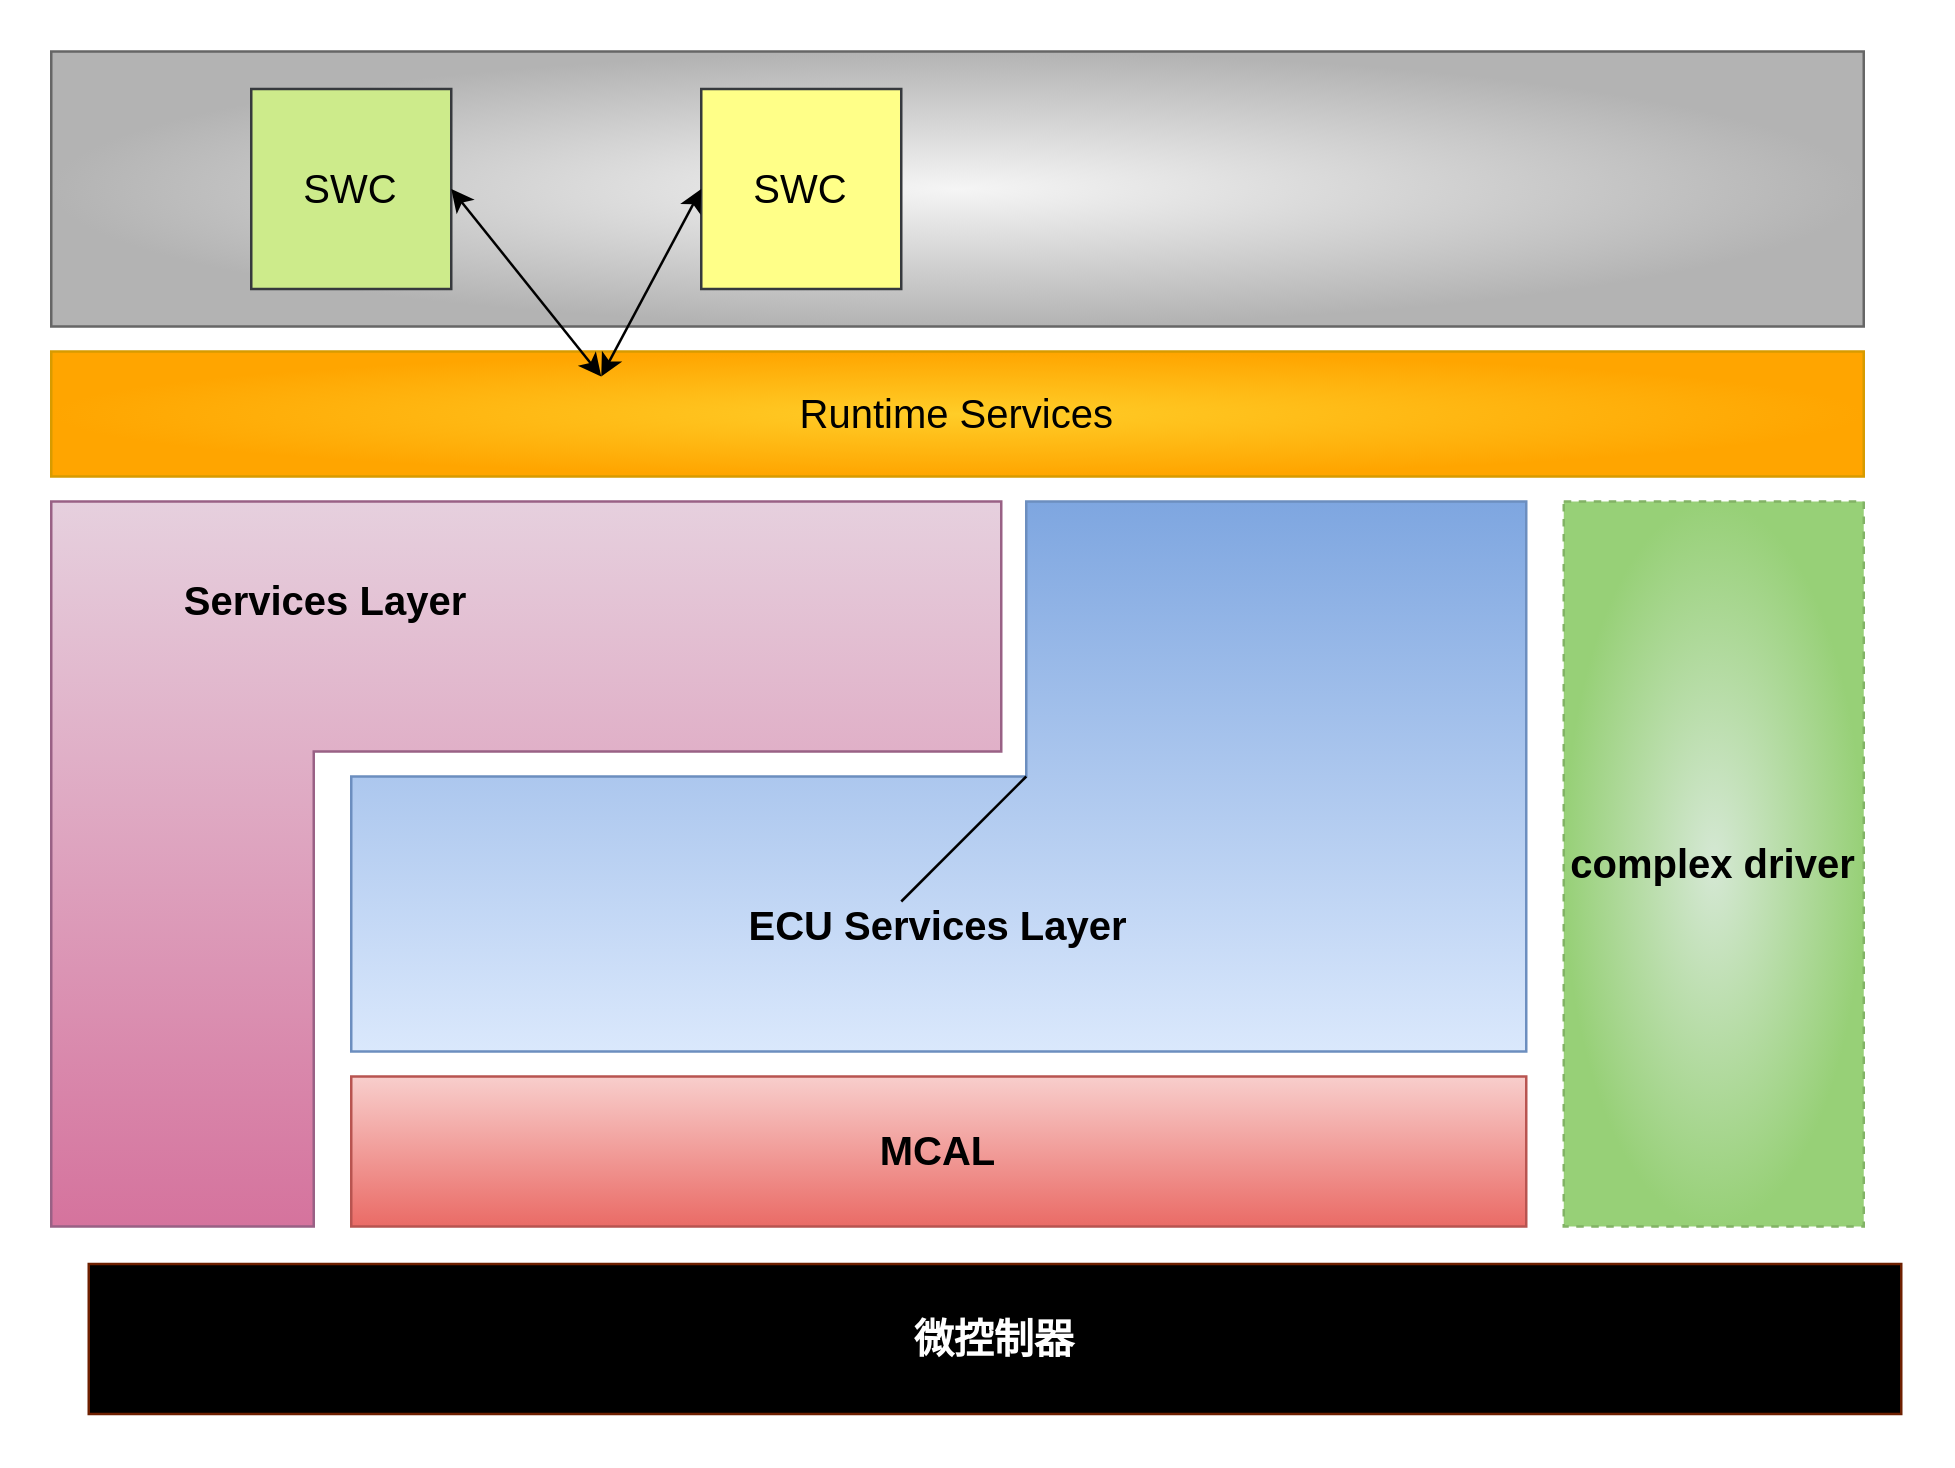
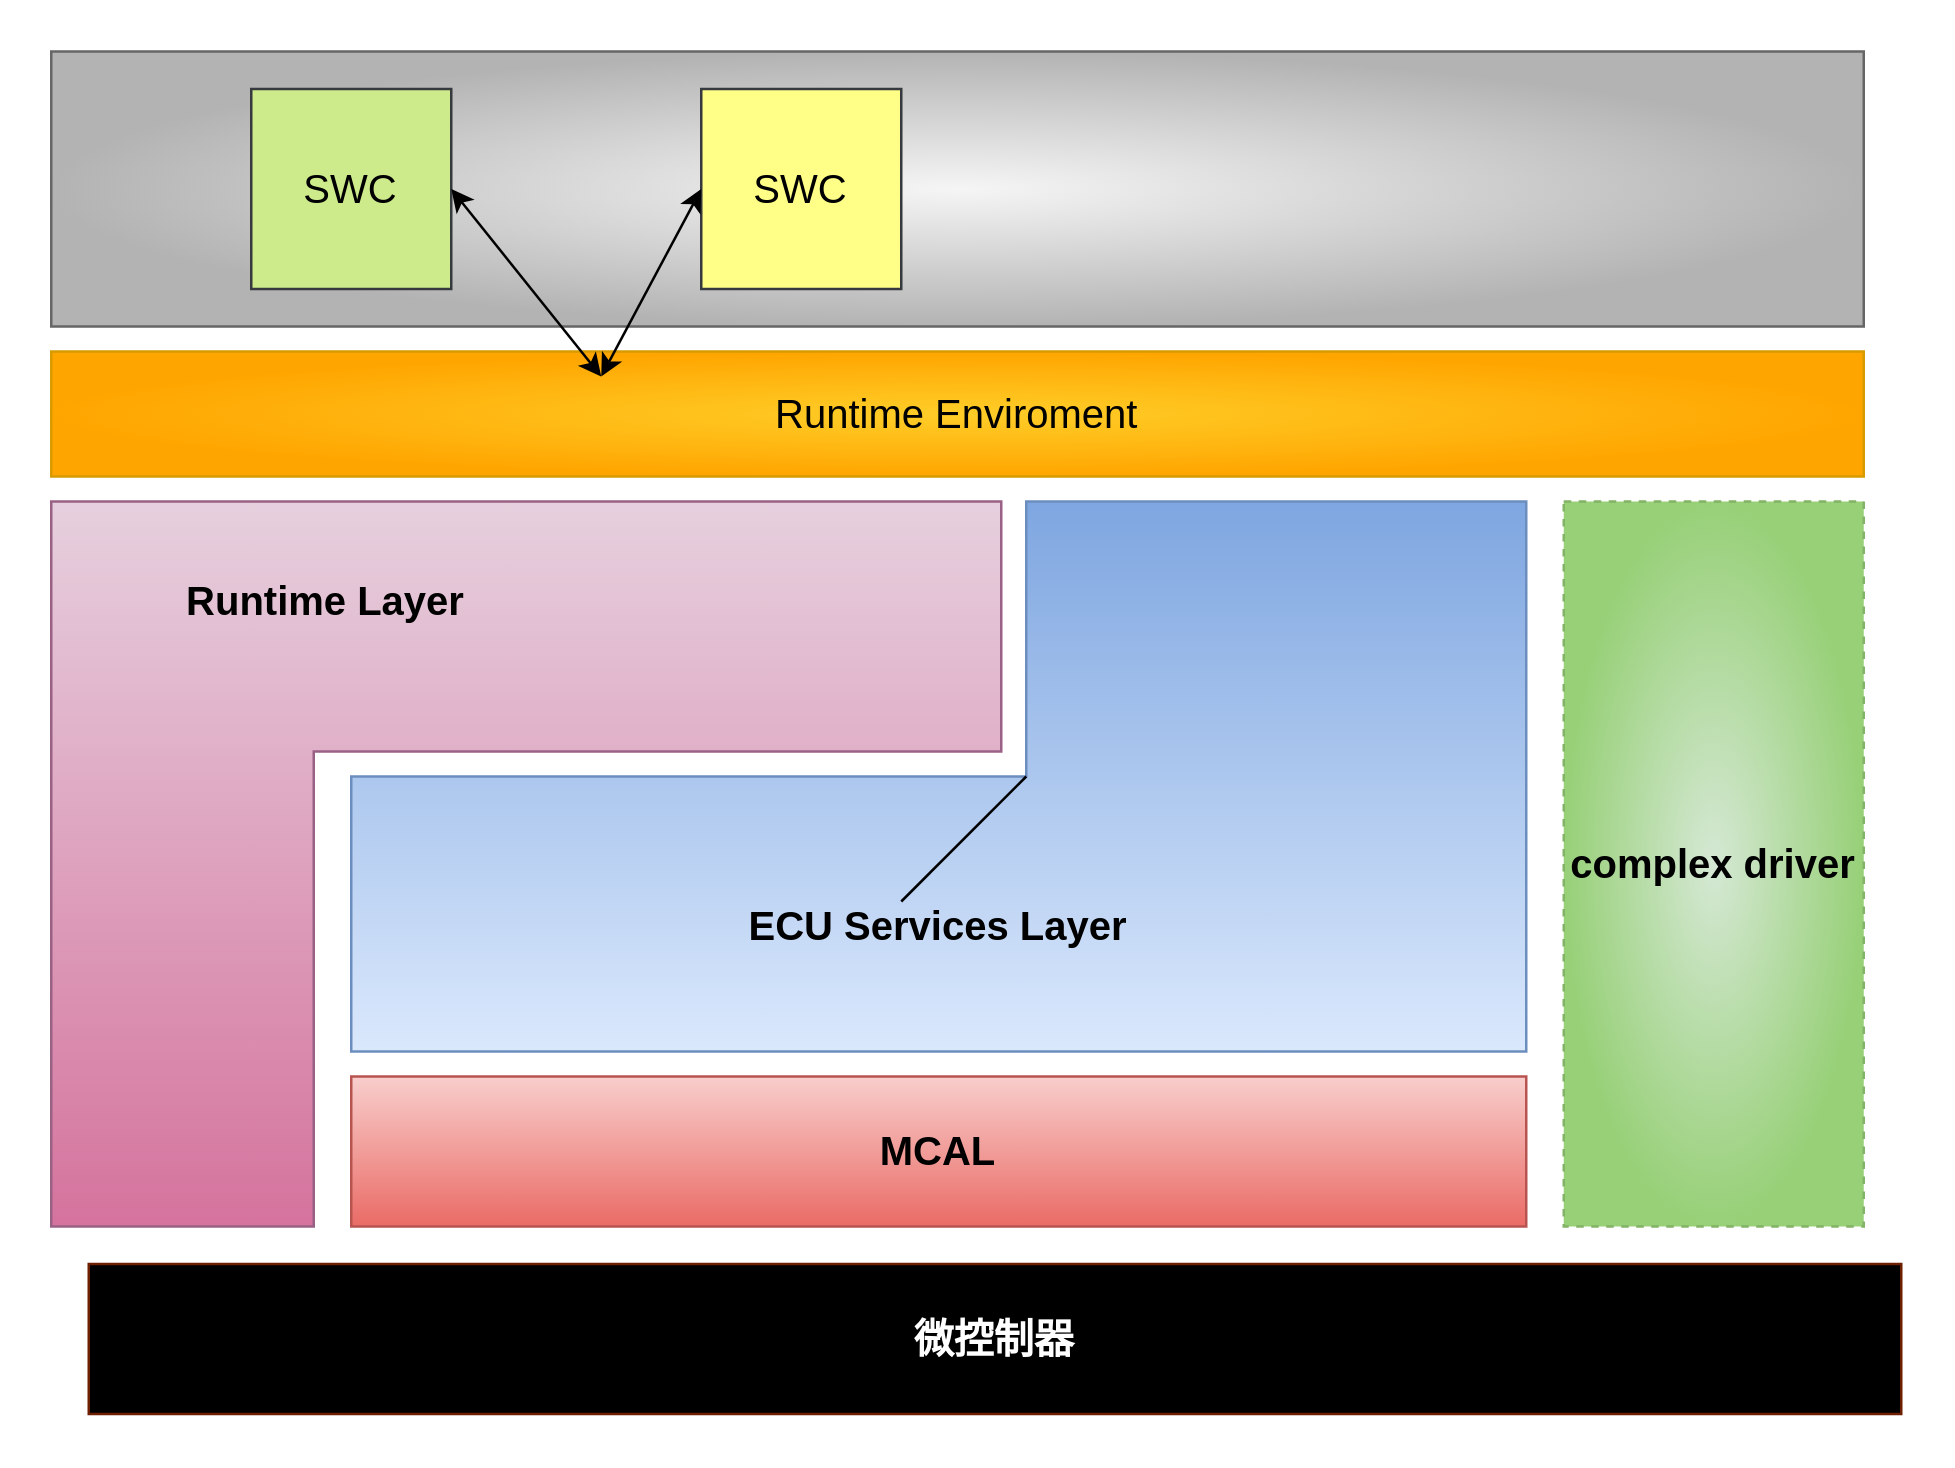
  <mxCell id="0" />
  <mxCell id="1" parent="0" />
  <mxCell id="2" value="微控制器" style="rounded=0;whiteSpace=wrap;html=1;fontStyle=1;fontSize=16;fontColor=#ffffff;strokeColor=#6D1F00;fillColor=#000000;" parent="1" vertex="1"><mxGeometry x="35" y="505" width="725" height="60" as="geometry" /></mxCell>
  <mxCell id="3" value="" style="shape=corner;whiteSpace=wrap;html=1;dx=105;dy=100;fillColor=#e6d0de;strokeColor=#996185;gradientColor=#d5739d;" parent="1" vertex="1"><mxGeometry x="20" y="200" width="380" height="290" as="geometry" /></mxCell>
- <mxCell id="4" value="Services Layer" style="text;html=1;strokeColor=none;fillColor=none;align=center;verticalAlign=middle;whiteSpace=wrap;rounded=0;fontSize=16;fontStyle=1" parent="1" vertex="1"><mxGeometry x="50" y="220" width="160" height="40" as="geometry" /></mxCell>
+ <mxCell id="4" value="Runtime Layer" style="text;html=1;strokeColor=none;fillColor=none;align=center;verticalAlign=middle;whiteSpace=wrap;rounded=0;fontSize=16;fontStyle=1" parent="1" vertex="1"><mxGeometry x="50" y="220" width="160" height="40" as="geometry" /></mxCell>
  <mxCell id="5" value="MCAL" style="rounded=0;whiteSpace=wrap;html=1;fontSize=16;fontStyle=1;fillColor=#f8cecc;strokeColor=#b85450;gradientColor=#ea6b66;" parent="1" vertex="1"><mxGeometry x="140" y="430" width="470" height="60" as="geometry" /></mxCell>
  <mxCell id="6" value="complex driver" style="rounded=0;whiteSpace=wrap;html=1;fontSize=16;gradientDirection=radial;fontStyle=1;fillColor=#d5e8d4;strokeColor=#82b366;gradientColor=#97d077;dashed=1;" parent="1" vertex="1"><mxGeometry x="625" y="200" width="120" height="290" as="geometry" /></mxCell>
  <mxCell id="7" value="" style="shape=corner;whiteSpace=wrap;html=1;fontSize=16;rotation=-180;dx=200;dy=110;fillColor=#dae8fc;strokeColor=#6c8ebf;gradientColor=#7ea6e0;" parent="1" vertex="1"><mxGeometry x="140" y="200" width="470" height="220" as="geometry" /></mxCell>
  <mxCell id="8" value="ECU Services Layer" style="text;html=1;strokeColor=none;fillColor=none;align=center;verticalAlign=middle;whiteSpace=wrap;rounded=0;fontSize=16;fontColor=#000000;fontStyle=1" parent="1" vertex="1"><mxGeometry x="285" y="340" width="180" height="60" as="geometry" /></mxCell>
- <mxCell id="9" value="Runtime Services" style="rounded=0;whiteSpace=wrap;html=1;fontSize=16;gradientDirection=radial;fillColor=#ffcd28;strokeColor=#d79b00;gradientColor=#ffa500;" parent="1" vertex="1"><mxGeometry x="20" y="140" width="725" height="50" as="geometry" /></mxCell>
+ <mxCell id="9" value="Runtime Enviroment" style="rounded=0;whiteSpace=wrap;html=1;fontSize=16;gradientDirection=radial;fillColor=#ffcd28;strokeColor=#d79b00;gradientColor=#ffa500;" parent="1" vertex="1"><mxGeometry x="20" y="140" width="725" height="50" as="geometry" /></mxCell>
  <mxCell id="10" value="" style="rounded=0;whiteSpace=wrap;html=1;fontSize=16;gradientDirection=radial;gradientColor=#b3b3b3;fillColor=#f5f5f5;strokeColor=#666666;" parent="1" vertex="1"><mxGeometry x="20" y="20" width="725" height="110" as="geometry" /></mxCell>
  <mxCell id="11" value="SWC" style="whiteSpace=wrap;html=1;aspect=fixed;fontSize=16;fillColor=#cdeb8b;gradientDirection=radial;strokeColor=#36393d;" parent="1" vertex="1"><mxGeometry x="100" y="35" width="80" height="80" as="geometry" /></mxCell>
  <mxCell id="12" value="SWC" style="whiteSpace=wrap;html=1;aspect=fixed;fontSize=16;fillColor=#ffff88;gradientDirection=radial;strokeColor=#36393d;" parent="1" vertex="1"><mxGeometry x="280" y="35" width="80" height="80" as="geometry" /></mxCell>
  <mxCell id="13" value="" style="endArrow=none;html=1;" edge="1" parent="1"><mxGeometry width="50" height="50" relative="1" as="geometry"><mxPoint x="360" y="360" as="sourcePoint" /><mxPoint x="410" y="310" as="targetPoint" /></mxGeometry></mxCell>
  <mxCell id="14" value="" style="endArrow=classic;startArrow=classic;html=1;entryX=0;entryY=0.5;entryDx=0;entryDy=0;" edge="1" parent="1" target="12"><mxGeometry width="50" height="50" relative="1" as="geometry"><mxPoint x="240" y="150" as="sourcePoint" /><mxPoint x="290" y="100" as="targetPoint" /></mxGeometry></mxCell>
  <mxCell id="15" value="" style="endArrow=classic;startArrow=classic;html=1;entryX=1;entryY=0.5;entryDx=0;entryDy=0;" edge="1" parent="1" target="11"><mxGeometry width="50" height="50" relative="1" as="geometry"><mxPoint x="240" y="150" as="sourcePoint" /><mxPoint x="230" y="110" as="targetPoint" /></mxGeometry></mxCell>
